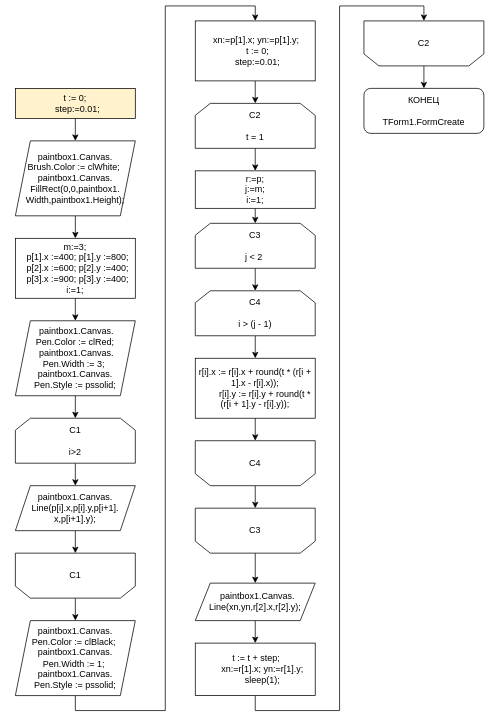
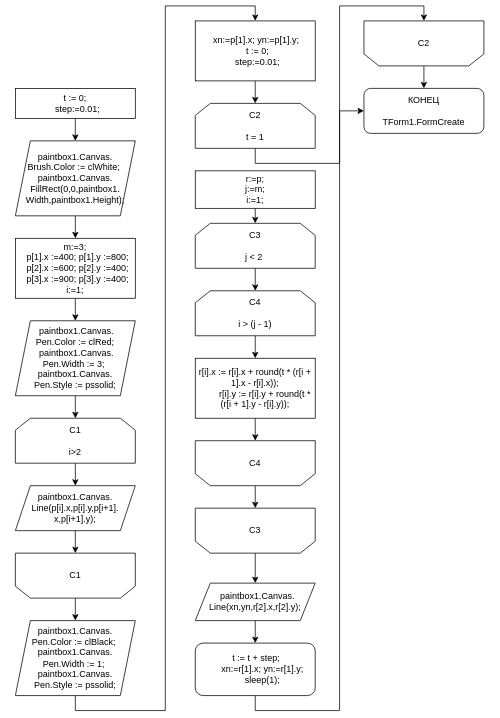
  <mxCell id="0" />
  <mxCell id="1" parent="0" />
  <mxCell id="2" style="edgeStyle=orthogonalEdgeStyle;rounded=0;orthogonalLoop=1;jettySize=auto;html=1;exitX=0.5;exitY=1;exitDx=0;exitDy=0;entryX=0.5;entryY=0;entryDx=0;entryDy=0;" edge="1" parent="1" source="3" target="5"><mxGeometry relative="1" as="geometry" /></mxCell>
- <mxCell id="3" value="&lt;div&gt;t := 0;&lt;/div&gt;&lt;div&gt;&amp;nbsp; step:=0.01;&lt;/div&gt;" style="rounded=0;whiteSpace=wrap;html=1;fillColor=#fff2cc;" vertex="1" parent="1"><mxGeometry x="20" y="110" width="160" height="40" as="geometry" /></mxCell>
+ <mxCell id="3" value="&lt;div&gt;t := 0;&lt;/div&gt;&lt;div&gt;&amp;nbsp; step:=0.01;&lt;/div&gt;" style="rounded=0;whiteSpace=wrap;html=1;" vertex="1" parent="1"><mxGeometry x="20" y="110" width="160" height="40" as="geometry" /></mxCell>
  <mxCell id="4" style="edgeStyle=orthogonalEdgeStyle;rounded=0;orthogonalLoop=1;jettySize=auto;html=1;exitX=0.5;exitY=1;exitDx=0;exitDy=0;entryX=0.5;entryY=0;entryDx=0;entryDy=0;" edge="1" parent="1" source="5" target="7"><mxGeometry relative="1" as="geometry" /></mxCell>
  <mxCell id="5" value="&lt;div&gt;paintbox1.Canvas.&lt;/div&gt;&lt;div&gt;Brush.&lt;span&gt;Color := clWhite;&lt;/span&gt;&lt;span&gt;&amp;nbsp; paintbox1.Canvas.&lt;/span&gt;&lt;/div&gt;&lt;div&gt;&lt;span&gt;FillRect&lt;/span&gt;&lt;span&gt;(0,0,paintbox1.&lt;/span&gt;&lt;/div&gt;&lt;div&gt;&lt;span&gt;Width,paintbox1.Height);&lt;/span&gt;&lt;/div&gt;" style="shape=parallelogram;perimeter=parallelogramPerimeter;whiteSpace=wrap;html=1;fixedSize=1;" vertex="1" parent="1"><mxGeometry x="20" y="180" width="160" height="100" as="geometry" /></mxCell>
  <mxCell id="6" style="edgeStyle=orthogonalEdgeStyle;rounded=0;orthogonalLoop=1;jettySize=auto;html=1;exitX=0.5;exitY=1;exitDx=0;exitDy=0;entryX=0.5;entryY=0;entryDx=0;entryDy=0;" edge="1" parent="1" source="7" target="9"><mxGeometry relative="1" as="geometry" /></mxCell>
  <mxCell id="7" value="&lt;div&gt;m:=3;&lt;/div&gt;&lt;div&gt;&amp;nbsp; p[1].x :=400; p[1].y :=800;&lt;/div&gt;&lt;div&gt;&amp;nbsp; p[2].x :=600; p[2].y :=400;&lt;/div&gt;&lt;div&gt;&amp;nbsp; p[3].x :=900; p[3].y :=400;&lt;/div&gt;&lt;div&gt;i:=1;&lt;/div&gt;" style="rounded=0;whiteSpace=wrap;html=1;" vertex="1" parent="1"><mxGeometry x="20" y="310" width="160" height="80" as="geometry" /></mxCell>
  <mxCell id="8" style="edgeStyle=orthogonalEdgeStyle;rounded=0;orthogonalLoop=1;jettySize=auto;html=1;exitX=0.5;exitY=1;exitDx=0;exitDy=0;entryX=0.5;entryY=0;entryDx=0;entryDy=0;" edge="1" parent="1" source="9" target="11"><mxGeometry relative="1" as="geometry" /></mxCell>
  <mxCell id="9" value="&lt;div&gt;&amp;nbsp;paintbox1.Canvas.&lt;/div&gt;&lt;div&gt;Pen.Color := clRed;&lt;/div&gt;&lt;div&gt;&amp;nbsp;paintbox1.Canvas.&lt;/div&gt;&lt;div&gt;Pen.Width := 3;&lt;span&gt;&amp;nbsp; paintbox1.Canvas.&lt;/span&gt;&lt;/div&gt;&lt;div&gt;&lt;span&gt;Pen.Style := pssolid;&lt;/span&gt;&lt;/div&gt;" style="shape=parallelogram;perimeter=parallelogramPerimeter;whiteSpace=wrap;html=1;fixedSize=1;" vertex="1" parent="1"><mxGeometry x="20" y="420" width="160" height="100" as="geometry" /></mxCell>
  <mxCell id="10" style="edgeStyle=orthogonalEdgeStyle;rounded=0;orthogonalLoop=1;jettySize=auto;html=1;exitX=0.5;exitY=1;exitDx=0;exitDy=0;entryX=0.5;entryY=0;entryDx=0;entryDy=0;" edge="1" parent="1" source="11" target="13"><mxGeometry relative="1" as="geometry" /></mxCell>
  <mxCell id="11" value="С1&lt;br&gt;&lt;br&gt;i&amp;gt;2" style="shape=loopLimit;whiteSpace=wrap;html=1;" vertex="1" parent="1"><mxGeometry x="20" y="550" width="160" height="60" as="geometry" /></mxCell>
  <mxCell id="12" style="edgeStyle=orthogonalEdgeStyle;rounded=0;orthogonalLoop=1;jettySize=auto;html=1;exitX=0.5;exitY=1;exitDx=0;exitDy=0;entryX=0.5;entryY=1;entryDx=0;entryDy=0;" edge="1" parent="1" source="13" target="15"><mxGeometry relative="1" as="geometry" /></mxCell>
  <mxCell id="13" value="paintbox1.Canvas.&lt;br&gt;Line(p[i].x,p[i].y,p[i+1].&lt;br&gt;x,p[i+1].y);" style="shape=parallelogram;perimeter=parallelogramPerimeter;whiteSpace=wrap;html=1;fixedSize=1;" vertex="1" parent="1"><mxGeometry x="20" y="640" width="160" height="60" as="geometry" /></mxCell>
  <mxCell id="14" style="edgeStyle=orthogonalEdgeStyle;rounded=0;orthogonalLoop=1;jettySize=auto;html=1;exitX=0.5;exitY=0;exitDx=0;exitDy=0;entryX=0.5;entryY=0;entryDx=0;entryDy=0;" edge="1" parent="1" source="15" target="17"><mxGeometry relative="1" as="geometry" /></mxCell>
  <mxCell id="15" value="С1" style="shape=loopLimit;whiteSpace=wrap;html=1;direction=west;" vertex="1" parent="1"><mxGeometry x="20" y="730" width="160" height="60" as="geometry" /></mxCell>
  <mxCell id="16" style="edgeStyle=orthogonalEdgeStyle;rounded=0;orthogonalLoop=1;jettySize=auto;html=1;exitX=0.5;exitY=1;exitDx=0;exitDy=0;entryX=0.5;entryY=0;entryDx=0;entryDy=0;" edge="1" parent="1" source="17" target="19"><mxGeometry relative="1" as="geometry" /></mxCell>
  <mxCell id="17" value="&lt;div&gt;paintbox1.Canvas.&lt;/div&gt;&lt;div&gt;Pen.Color := clBlack;&lt;span&gt;&amp;nbsp; paintbox1.Canvas.&lt;/span&gt;&lt;/div&gt;&lt;div&gt;&lt;span&gt;Pen.Width := 1;&lt;/span&gt;&lt;span&gt;&amp;nbsp; paintbox1.Canvas.&lt;/span&gt;&lt;/div&gt;&lt;div&gt;&lt;span&gt;Pen.Style := pssolid;&lt;/span&gt;&lt;/div&gt;" style="shape=parallelogram;perimeter=parallelogramPerimeter;whiteSpace=wrap;html=1;fixedSize=1;" vertex="1" parent="1"><mxGeometry x="20" y="820" width="160" height="100" as="geometry" /></mxCell>
  <mxCell id="18" style="edgeStyle=orthogonalEdgeStyle;rounded=0;orthogonalLoop=1;jettySize=auto;html=1;exitX=0.5;exitY=1;exitDx=0;exitDy=0;entryX=0.5;entryY=0;entryDx=0;entryDy=0;" edge="1" parent="1" source="19" target="21"><mxGeometry relative="1" as="geometry" /></mxCell>
  <mxCell id="19" value="&lt;div&gt;&amp;nbsp;xn:=p[1].x; yn:=p[1].y;&lt;/div&gt;&lt;div&gt;&amp;nbsp; t := 0;&lt;/div&gt;&lt;div&gt;&amp;nbsp; step:=0.01;&lt;/div&gt;" style="rounded=0;whiteSpace=wrap;html=1;" vertex="1" parent="1"><mxGeometry x="260" y="20" width="160" height="80" as="geometry" /></mxCell>
- <mxCell id="20" style="edgeStyle=orthogonalEdgeStyle;rounded=0;orthogonalLoop=1;jettySize=auto;html=1;exitX=0.5;exitY=1;exitDx=0;exitDy=0;entryX=0.5;entryY=0;entryDx=0;entryDy=0;" edge="1" parent="1" source="21" target="23"><mxGeometry relative="1" as="geometry" /></mxCell>
+ <mxCell id="20" style="edgeStyle=orthogonalEdgeStyle;rounded=0;orthogonalLoop=1;jettySize=auto;html=1;exitX=0.5;exitY=1;exitDx=0;exitDy=0;" edge="1" parent="1" source="21" target="40"><mxGeometry relative="1" as="geometry" /></mxCell>
  <mxCell id="21" value="С2&lt;br&gt;&lt;br&gt;t = 1" style="shape=loopLimit;whiteSpace=wrap;html=1;" vertex="1" parent="1"><mxGeometry x="260" y="130" width="160" height="60" as="geometry" /></mxCell>
  <mxCell id="22" style="edgeStyle=orthogonalEdgeStyle;rounded=0;orthogonalLoop=1;jettySize=auto;html=1;exitX=0.5;exitY=1;exitDx=0;exitDy=0;entryX=0.5;entryY=0;entryDx=0;entryDy=0;" edge="1" parent="1" source="23" target="25"><mxGeometry relative="1" as="geometry" /></mxCell>
  <mxCell id="23" value="r:=p;&lt;br&gt;j:=m;&lt;br&gt;i:=1;" style="rounded=0;whiteSpace=wrap;html=1;" vertex="1" parent="1"><mxGeometry x="260" y="220" width="160" height="50" as="geometry" /></mxCell>
  <mxCell id="24" style="edgeStyle=orthogonalEdgeStyle;rounded=0;orthogonalLoop=1;jettySize=auto;html=1;exitX=0.5;exitY=1;exitDx=0;exitDy=0;entryX=0.5;entryY=0;entryDx=0;entryDy=0;" edge="1" parent="1" source="25" target="27"><mxGeometry relative="1" as="geometry" /></mxCell>
  <mxCell id="25" value="С3&lt;br&gt;&lt;br&gt;j &amp;lt; 2&amp;nbsp;" style="shape=loopLimit;whiteSpace=wrap;html=1;" vertex="1" parent="1"><mxGeometry x="260" y="290" width="160" height="60" as="geometry" /></mxCell>
  <mxCell id="26" style="edgeStyle=orthogonalEdgeStyle;rounded=0;orthogonalLoop=1;jettySize=auto;html=1;exitX=0.5;exitY=1;exitDx=0;exitDy=0;entryX=0.5;entryY=0;entryDx=0;entryDy=0;" edge="1" parent="1" source="27" target="29"><mxGeometry relative="1" as="geometry" /></mxCell>
  <mxCell id="27" value="С4&lt;br&gt;&lt;br&gt;i &amp;gt; (j - 1)" style="shape=loopLimit;whiteSpace=wrap;html=1;" vertex="1" parent="1"><mxGeometry x="260" y="380" width="160" height="60" as="geometry" /></mxCell>
  <mxCell id="28" style="edgeStyle=orthogonalEdgeStyle;rounded=0;orthogonalLoop=1;jettySize=auto;html=1;exitX=0.5;exitY=1;exitDx=0;exitDy=0;entryX=0.5;entryY=1;entryDx=0;entryDy=0;" edge="1" parent="1" source="29" target="31"><mxGeometry relative="1" as="geometry"><mxPoint x="339.941" y="570" as="targetPoint" /></mxGeometry></mxCell>
  <mxCell id="29" value="&lt;div&gt;r[i].x := r[i].x + round(t * (r[i + 1].x - r[i].x));&lt;/div&gt;&lt;div&gt;&amp;nbsp; &amp;nbsp; &amp;nbsp; &amp;nbsp; r[i].y := r[i].y + round(t * (r[i + 1].y - r[i].y));&lt;/div&gt;" style="rounded=0;whiteSpace=wrap;html=1;" vertex="1" parent="1"><mxGeometry x="260" y="470" width="160" height="80" as="geometry" /></mxCell>
  <mxCell id="30" style="edgeStyle=orthogonalEdgeStyle;rounded=0;orthogonalLoop=1;jettySize=auto;html=1;exitX=0.5;exitY=0;exitDx=0;exitDy=0;entryX=0.5;entryY=1;entryDx=0;entryDy=0;" edge="1" parent="1" source="31" target="35"><mxGeometry relative="1" as="geometry" /></mxCell>
  <mxCell id="31" value="С4" style="shape=loopLimit;whiteSpace=wrap;html=1;direction=west;" vertex="1" parent="1"><mxGeometry x="260" y="580" width="160" height="60" as="geometry" /></mxCell>
  <mxCell id="32" style="edgeStyle=orthogonalEdgeStyle;rounded=0;orthogonalLoop=1;jettySize=auto;html=1;exitX=0.5;exitY=1;exitDx=0;exitDy=0;entryX=0.5;entryY=0;entryDx=0;entryDy=0;" edge="1" parent="1" source="33" target="37"><mxGeometry relative="1" as="geometry" /></mxCell>
  <mxCell id="33" value="&amp;nbsp; paintbox1.Canvas.&lt;br&gt;Line(xn,yn,r[2].x,r[2].y);" style="shape=parallelogram;perimeter=parallelogramPerimeter;whiteSpace=wrap;html=1;fixedSize=1;" vertex="1" parent="1"><mxGeometry x="260" y="770" width="160" height="50" as="geometry" /></mxCell>
  <mxCell id="34" style="edgeStyle=orthogonalEdgeStyle;rounded=0;orthogonalLoop=1;jettySize=auto;html=1;exitX=0.5;exitY=0;exitDx=0;exitDy=0;entryX=0.5;entryY=0;entryDx=0;entryDy=0;" edge="1" parent="1" source="35" target="33"><mxGeometry relative="1" as="geometry" /></mxCell>
  <mxCell id="35" value="С3" style="shape=loopLimit;whiteSpace=wrap;html=1;direction=west;" vertex="1" parent="1"><mxGeometry x="260" y="670" width="160" height="60" as="geometry" /></mxCell>
  <mxCell id="36" style="edgeStyle=orthogonalEdgeStyle;rounded=0;orthogonalLoop=1;jettySize=auto;html=1;exitX=0.5;exitY=1;exitDx=0;exitDy=0;entryX=0.5;entryY=1;entryDx=0;entryDy=0;" edge="1" parent="1" source="37" target="39"><mxGeometry relative="1" as="geometry" /></mxCell>
- <mxCell id="37" value="&lt;div&gt;&amp;nbsp;t := t + step;&lt;/div&gt;&lt;div&gt;&amp;nbsp; &amp;nbsp; &amp;nbsp; xn:=r[1].x; yn:=r[1].y;&lt;/div&gt;&lt;div&gt;&amp;nbsp; &amp;nbsp; &amp;nbsp; sleep(1);&lt;/div&gt;" style="rounded=0;whiteSpace=wrap;html=1;" vertex="1" parent="1"><mxGeometry x="260" y="850" width="160" height="70" as="geometry" /></mxCell>
+ <mxCell id="37" value="&lt;div&gt;&amp;nbsp;t := t + step;&lt;/div&gt;&lt;div&gt;&amp;nbsp; &amp;nbsp; &amp;nbsp; xn:=r[1].x; yn:=r[1].y;&lt;/div&gt;&lt;div&gt;&amp;nbsp; &amp;nbsp; &amp;nbsp; sleep(1);&lt;/div&gt;" style="whiteSpace=wrap;html=1;rounded=1;" vertex="1" parent="1"><mxGeometry x="260" y="850" width="160" height="70" as="geometry" /></mxCell>
  <mxCell id="38" style="edgeStyle=orthogonalEdgeStyle;rounded=0;orthogonalLoop=1;jettySize=auto;html=1;exitX=0.5;exitY=0;exitDx=0;exitDy=0;entryX=0.5;entryY=1;entryDx=0;entryDy=0;" edge="1" parent="1" source="39" target="40"><mxGeometry relative="1" as="geometry" /></mxCell>
  <mxCell id="39" value="С2" style="shape=loopLimit;whiteSpace=wrap;html=1;direction=west;" vertex="1" parent="1"><mxGeometry x="485" y="20" width="160" height="60" as="geometry" /></mxCell>
  <mxCell id="40" value="КОНЕЦ&lt;br&gt;&lt;br&gt;TForm1.FormCreate" style="rounded=1;whiteSpace=wrap;html=1;direction=west;" vertex="1" parent="1"><mxGeometry x="485" y="110" width="160" height="60" as="geometry" /></mxCell>
